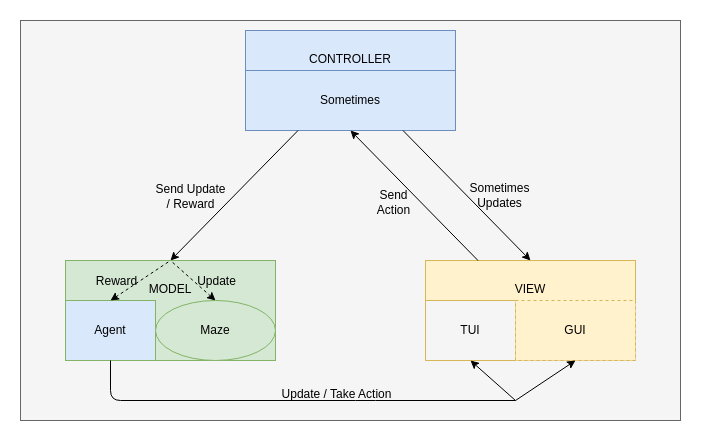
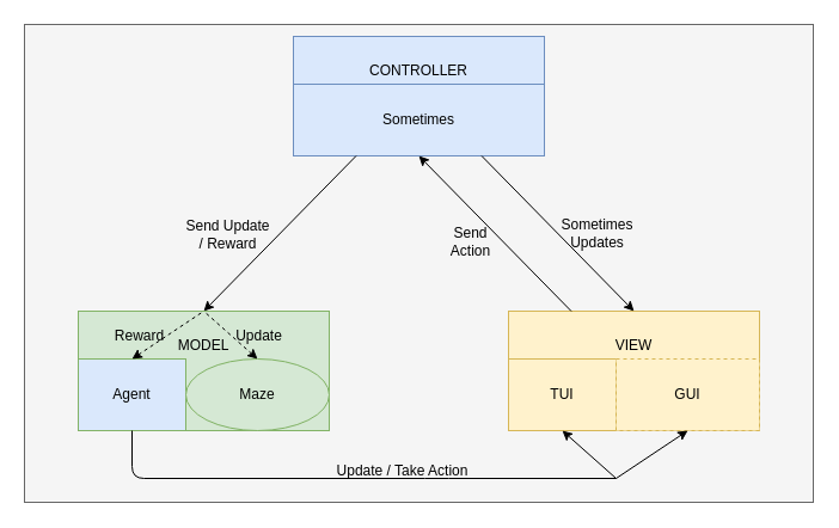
  <mxCell id="0" />
  <mxCell id="1" parent="0" />
  <mxCell id="2" value="" style="rounded=0;whiteSpace=wrap;html=1;fillColor=#f5f5f5;strokeColor=#666666;fontColor=#333333;" vertex="1" parent="1"><mxGeometry x="20" y="20" width="660" height="400" as="geometry" /></mxCell>
  <mxCell id="3" value="&lt;div&gt;MODEL&lt;/div&gt;&lt;div&gt;&lt;br&gt;&lt;/div&gt;&lt;div&gt;&lt;br&gt;&lt;/div&gt;&lt;div&gt;&lt;br&gt;&lt;/div&gt;" style="rounded=0;whiteSpace=wrap;html=1;fillColor=#d5e8d4;strokeColor=#82b366;" vertex="1" parent="1"><mxGeometry x="65" y="260" width="210" height="100" as="geometry" /></mxCell>
  <mxCell id="4" value="Agent" style="rounded=0;whiteSpace=wrap;html=1;fillColor=#dae8fc;strokeColor=#82b366;" vertex="1" parent="1"><mxGeometry x="65" y="300" width="90" height="60" as="geometry" /></mxCell>
  <mxCell id="5" value="&lt;div align=&quot;center&quot;&gt;Maze&lt;/div&gt;" style="ellipse;whiteSpace=wrap;html=1;align=center;fillColor=#d5e8d4;strokeColor=#82b366;" vertex="1" parent="1"><mxGeometry x="155" y="300" width="120" height="60" as="geometry" /></mxCell>
  <mxCell id="6" value="&lt;div&gt;VIEW&lt;/div&gt;&lt;div&gt;&lt;br&gt;&lt;/div&gt;&lt;div&gt;&lt;br&gt;&lt;/div&gt;&lt;div&gt;&lt;br&gt;&lt;/div&gt;" style="rounded=0;whiteSpace=wrap;html=1;fillColor=#fff2cc;strokeColor=#d6b656;" vertex="1" parent="1"><mxGeometry x="425" y="260" width="210" height="100" as="geometry" /></mxCell>
- <mxCell id="7" value="TUI" style="rounded=0;whiteSpace=wrap;html=1;fillColor=#f5f5f5;strokeColor=#d6b656;" vertex="1" parent="1"><mxGeometry x="425" y="300" width="90" height="60" as="geometry" /></mxCell>
+ <mxCell id="7" value="TUI" style="rounded=0;whiteSpace=wrap;html=1;fillColor=#fff2cc;strokeColor=#d6b656;" vertex="1" parent="1"><mxGeometry x="425" y="300" width="90" height="60" as="geometry" /></mxCell>
  <mxCell id="8" value="GUI" style="rounded=0;whiteSpace=wrap;html=1;align=center;fillColor=#fff2cc;strokeColor=#d6b656;dashed=1;" vertex="1" parent="1"><mxGeometry x="515" y="300" width="120" height="60" as="geometry" /></mxCell>
  <mxCell id="9" value="&lt;div&gt;CONTROLLER&lt;/div&gt;&lt;div&gt;&lt;br&gt;&lt;/div&gt;&lt;div&gt;&lt;br&gt;&lt;/div&gt;&lt;div&gt;&lt;br&gt;&lt;/div&gt;" style="rounded=0;whiteSpace=wrap;html=1;fillColor=#dae8fc;strokeColor=#6c8ebf;" vertex="1" parent="1"><mxGeometry x="245" y="30" width="210" height="100" as="geometry" /></mxCell>
  <mxCell id="10" value="Sometimes" style="rounded=0;whiteSpace=wrap;html=1;align=center;fillColor=#dae8fc;strokeColor=#6c8ebf;" vertex="1" parent="1"><mxGeometry x="245" y="70" width="210" height="60" as="geometry" /></mxCell>
  <mxCell id="11" value="" style="endArrow=none;html=1;exitX=0.5;exitY=1;exitDx=0;exitDy=0;endFill=0;" edge="1" parent="1" source="4"><mxGeometry width="50" height="50" relative="1" as="geometry"><mxPoint x="65" y="430" as="sourcePoint" /><mxPoint x="515" y="400" as="targetPoint" /><Array as="points"><mxPoint x="110" y="400" /><mxPoint x="365" y="400" /></Array></mxGeometry></mxCell>
  <mxCell id="12" value="Update / Take Action" style="text;html=1;resizable=0;points=[];align=center;verticalAlign=middle;labelBackgroundColor=none;" vertex="1" connectable="0" parent="11"><mxGeometry x="-0.223" relative="1" as="geometry"><mxPoint x="92" y="-7" as="offset" /></mxGeometry></mxCell>
  <mxCell id="13" value="" style="endArrow=classic;html=1;exitX=0.25;exitY=0;exitDx=0;exitDy=0;entryX=0.5;entryY=1;entryDx=0;entryDy=0;" edge="1" parent="1" source="6" target="10"><mxGeometry width="50" height="50" relative="1" as="geometry"><mxPoint x="530" y="190" as="sourcePoint" /><mxPoint x="580" y="140" as="targetPoint" /></mxGeometry></mxCell>
  <mxCell id="14" value="Send&lt;br&gt;Action" style="text;html=1;resizable=0;points=[];align=center;verticalAlign=middle;labelBackgroundColor=none;" vertex="1" connectable="0" parent="13"><mxGeometry x="0.394" y="1" relative="1" as="geometry"><mxPoint x="5" y="31" as="offset" /></mxGeometry></mxCell>
  <mxCell id="15" value="" style="endArrow=classic;html=1;exitX=0.25;exitY=1;exitDx=0;exitDy=0;entryX=0.5;entryY=0;entryDx=0;entryDy=0;" edge="1" parent="1" source="10" target="3"><mxGeometry width="50" height="50" relative="1" as="geometry"><mxPoint x="402.5" y="270" as="sourcePoint" /><mxPoint x="275" y="140" as="targetPoint" /></mxGeometry></mxCell>
  <mxCell id="16" value="Send Update &lt;br&gt;/ Reward" style="text;html=1;resizable=0;points=[];align=center;verticalAlign=middle;labelBackgroundColor=none;" vertex="1" connectable="0" parent="15"><mxGeometry x="-0.429" y="1" relative="1" as="geometry"><mxPoint x="-72" y="28" as="offset" /></mxGeometry></mxCell>
  <mxCell id="17" value="" style="endArrow=classic;html=1;exitX=0.75;exitY=1;exitDx=0;exitDy=0;entryX=0.5;entryY=0;entryDx=0;entryDy=0;" edge="1" parent="1" source="10" target="6"><mxGeometry width="50" height="50" relative="1" as="geometry"><mxPoint x="639" y="165" as="sourcePoint" /><mxPoint x="511.5" y="35" as="targetPoint" /></mxGeometry></mxCell>
  <mxCell id="18" value="Sometimes&lt;br&gt;Updates" style="text;html=1;resizable=0;points=[];align=center;verticalAlign=middle;labelBackgroundColor=none;" vertex="1" connectable="0" parent="17"><mxGeometry x="-0.422" y="2" relative="1" as="geometry"><mxPoint x="57" y="28.5" as="offset" /></mxGeometry></mxCell>
  <mxCell id="19" value="" style="endArrow=none;dashed=1;html=1;entryX=0.5;entryY=0;entryDx=0;entryDy=0;exitX=0.5;exitY=0;exitDx=0;exitDy=0;endFill=0;startArrow=classic;startFill=1;" edge="1" parent="1" source="5" target="3"><mxGeometry width="50" height="50" relative="1" as="geometry"><mxPoint x="65" y="480" as="sourcePoint" /><mxPoint x="115" y="430" as="targetPoint" /></mxGeometry></mxCell>
  <mxCell id="20" value="Update" style="text;html=1;resizable=0;points=[];align=center;verticalAlign=middle;labelBackgroundColor=none;" vertex="1" connectable="0" parent="19"><mxGeometry x="0.465" y="3" relative="1" as="geometry"><mxPoint x="35" y="7" as="offset" /></mxGeometry></mxCell>
  <mxCell id="21" value="" style="endArrow=none;dashed=1;html=1;entryX=0.5;entryY=0;entryDx=0;entryDy=0;exitX=0.5;exitY=0;exitDx=0;exitDy=0;endFill=0;startArrow=classic;startFill=1;" edge="1" parent="1" source="4" target="3"><mxGeometry width="50" height="50" relative="1" as="geometry"><mxPoint x="225" y="310" as="sourcePoint" /><mxPoint x="180" y="270" as="targetPoint" /></mxGeometry></mxCell>
  <mxCell id="22" value="Reward" style="text;html=1;resizable=0;points=[];align=center;verticalAlign=middle;labelBackgroundColor=none;" vertex="1" connectable="0" parent="21"><mxGeometry x="-0.354" y="-1" relative="1" as="geometry"><mxPoint x="-14.5" y="-8" as="offset" /></mxGeometry></mxCell>
  <mxCell id="23" value="" style="endArrow=classic;html=1;entryX=0.5;entryY=1;entryDx=0;entryDy=0;" edge="1" parent="1" target="8"><mxGeometry width="50" height="50" relative="1" as="geometry"><mxPoint x="515" y="400" as="sourcePoint" /><mxPoint x="115" y="430" as="targetPoint" /></mxGeometry></mxCell>
  <mxCell id="24" value="" style="endArrow=classic;html=1;entryX=0.5;entryY=1;entryDx=0;entryDy=0;" edge="1" parent="1" target="7"><mxGeometry width="50" height="50" relative="1" as="geometry"><mxPoint x="515" y="400" as="sourcePoint" /><mxPoint x="585" y="370" as="targetPoint" /></mxGeometry></mxCell>
